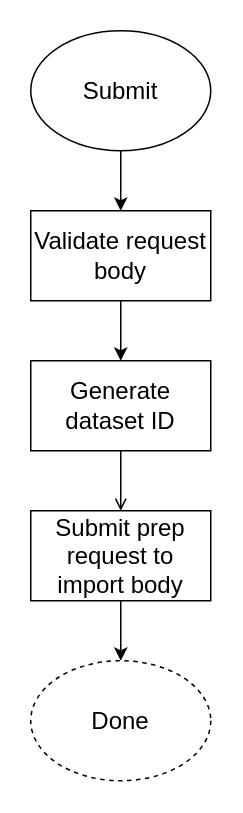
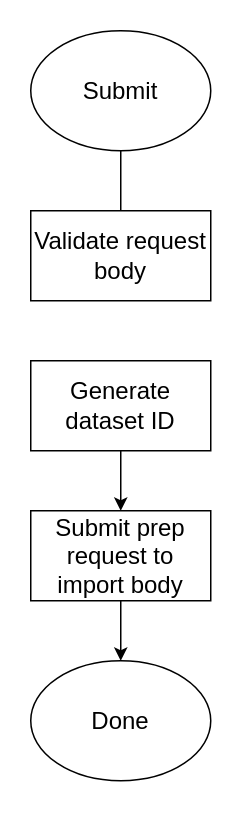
  <mxCell id="0" />
  <mxCell id="1" parent="0" />
- <mxCell id="2" style="edgeStyle=orthogonalEdgeStyle;rounded=0;orthogonalLoop=1;jettySize=auto;html=1;exitX=0.5;exitY=1;exitDx=0;exitDy=0;entryX=0.5;entryY=0;entryDx=0;entryDy=0;fontSize=16;" edge="1" parent="1" source="3" target="5"><mxGeometry relative="1" as="geometry" /></mxCell>
+ <mxCell id="2" style="edgeStyle=orthogonalEdgeStyle;rounded=0;orthogonalLoop=1;jettySize=auto;html=1;exitX=0.5;exitY=1;exitDx=0;exitDy=0;entryX=0.5;entryY=0;entryDx=0;entryDy=0;fontSize=16;endArrow=none;" edge="1" parent="1" source="3" target="5"><mxGeometry relative="1" as="geometry" /></mxCell>
  <mxCell id="3" value="Submit" style="ellipse;whiteSpace=wrap;html=1;fontSize=16;" vertex="1" parent="1"><mxGeometry width="120" height="80" as="geometry" x="20" y="20" /></mxCell>
- <mxCell id="4" style="edgeStyle=orthogonalEdgeStyle;rounded=0;orthogonalLoop=1;jettySize=auto;html=1;exitX=0.5;exitY=1;exitDx=0;exitDy=0;entryX=0.5;entryY=0;entryDx=0;entryDy=0;fontSize=16;" edge="1" parent="1" source="5" target="7"><mxGeometry relative="1" as="geometry" /></mxCell>
  <mxCell id="5" value="Validate request body" style="rounded=0;whiteSpace=wrap;html=1;fontSize=16;" vertex="1" parent="1"><mxGeometry y="140" width="120" height="60" as="geometry" x="20" /></mxCell>
- <mxCell id="6" style="edgeStyle=orthogonalEdgeStyle;rounded=0;orthogonalLoop=1;jettySize=auto;html=1;exitX=0.5;exitY=1;exitDx=0;exitDy=0;entryX=0.5;entryY=0;entryDx=0;entryDy=0;fontSize=16;endArrow=open;" edge="1" parent="1" source="7" target="9"><mxGeometry relative="1" as="geometry" /></mxCell>
+ <mxCell id="6" style="edgeStyle=orthogonalEdgeStyle;rounded=0;orthogonalLoop=1;jettySize=auto;html=1;exitX=0.5;exitY=1;exitDx=0;exitDy=0;entryX=0.5;entryY=0;entryDx=0;entryDy=0;fontSize=16;" edge="1" parent="1" source="7" target="9"><mxGeometry relative="1" as="geometry" /></mxCell>
  <mxCell id="7" value="Generate dataset ID" style="rounded=0;whiteSpace=wrap;html=1;fontSize=16;" vertex="1" parent="1"><mxGeometry y="240" width="120" height="60" as="geometry" x="20" /></mxCell>
  <mxCell id="8" style="edgeStyle=orthogonalEdgeStyle;rounded=0;orthogonalLoop=1;jettySize=auto;html=1;exitX=0.5;exitY=1;exitDx=0;exitDy=0;entryX=0.5;entryY=0;entryDx=0;entryDy=0;fontSize=16;" edge="1" parent="1" source="9" target="10"><mxGeometry relative="1" as="geometry" /></mxCell>
  <mxCell id="9" value="Submit prep request to import body" style="rounded=0;whiteSpace=wrap;html=1;fontSize=16;" vertex="1" parent="1"><mxGeometry y="340" width="120" height="60" as="geometry" x="20" /></mxCell>
- <mxCell id="10" value="Done" style="ellipse;whiteSpace=wrap;html=1;fontSize=16;dashed=1;" vertex="1" parent="1"><mxGeometry y="440" width="120" height="80" as="geometry" x="20" /></mxCell>
+ <mxCell id="10" value="Done" style="ellipse;whiteSpace=wrap;html=1;fontSize=16;" vertex="1" parent="1"><mxGeometry y="440" width="120" height="80" as="geometry" x="20" /></mxCell>
